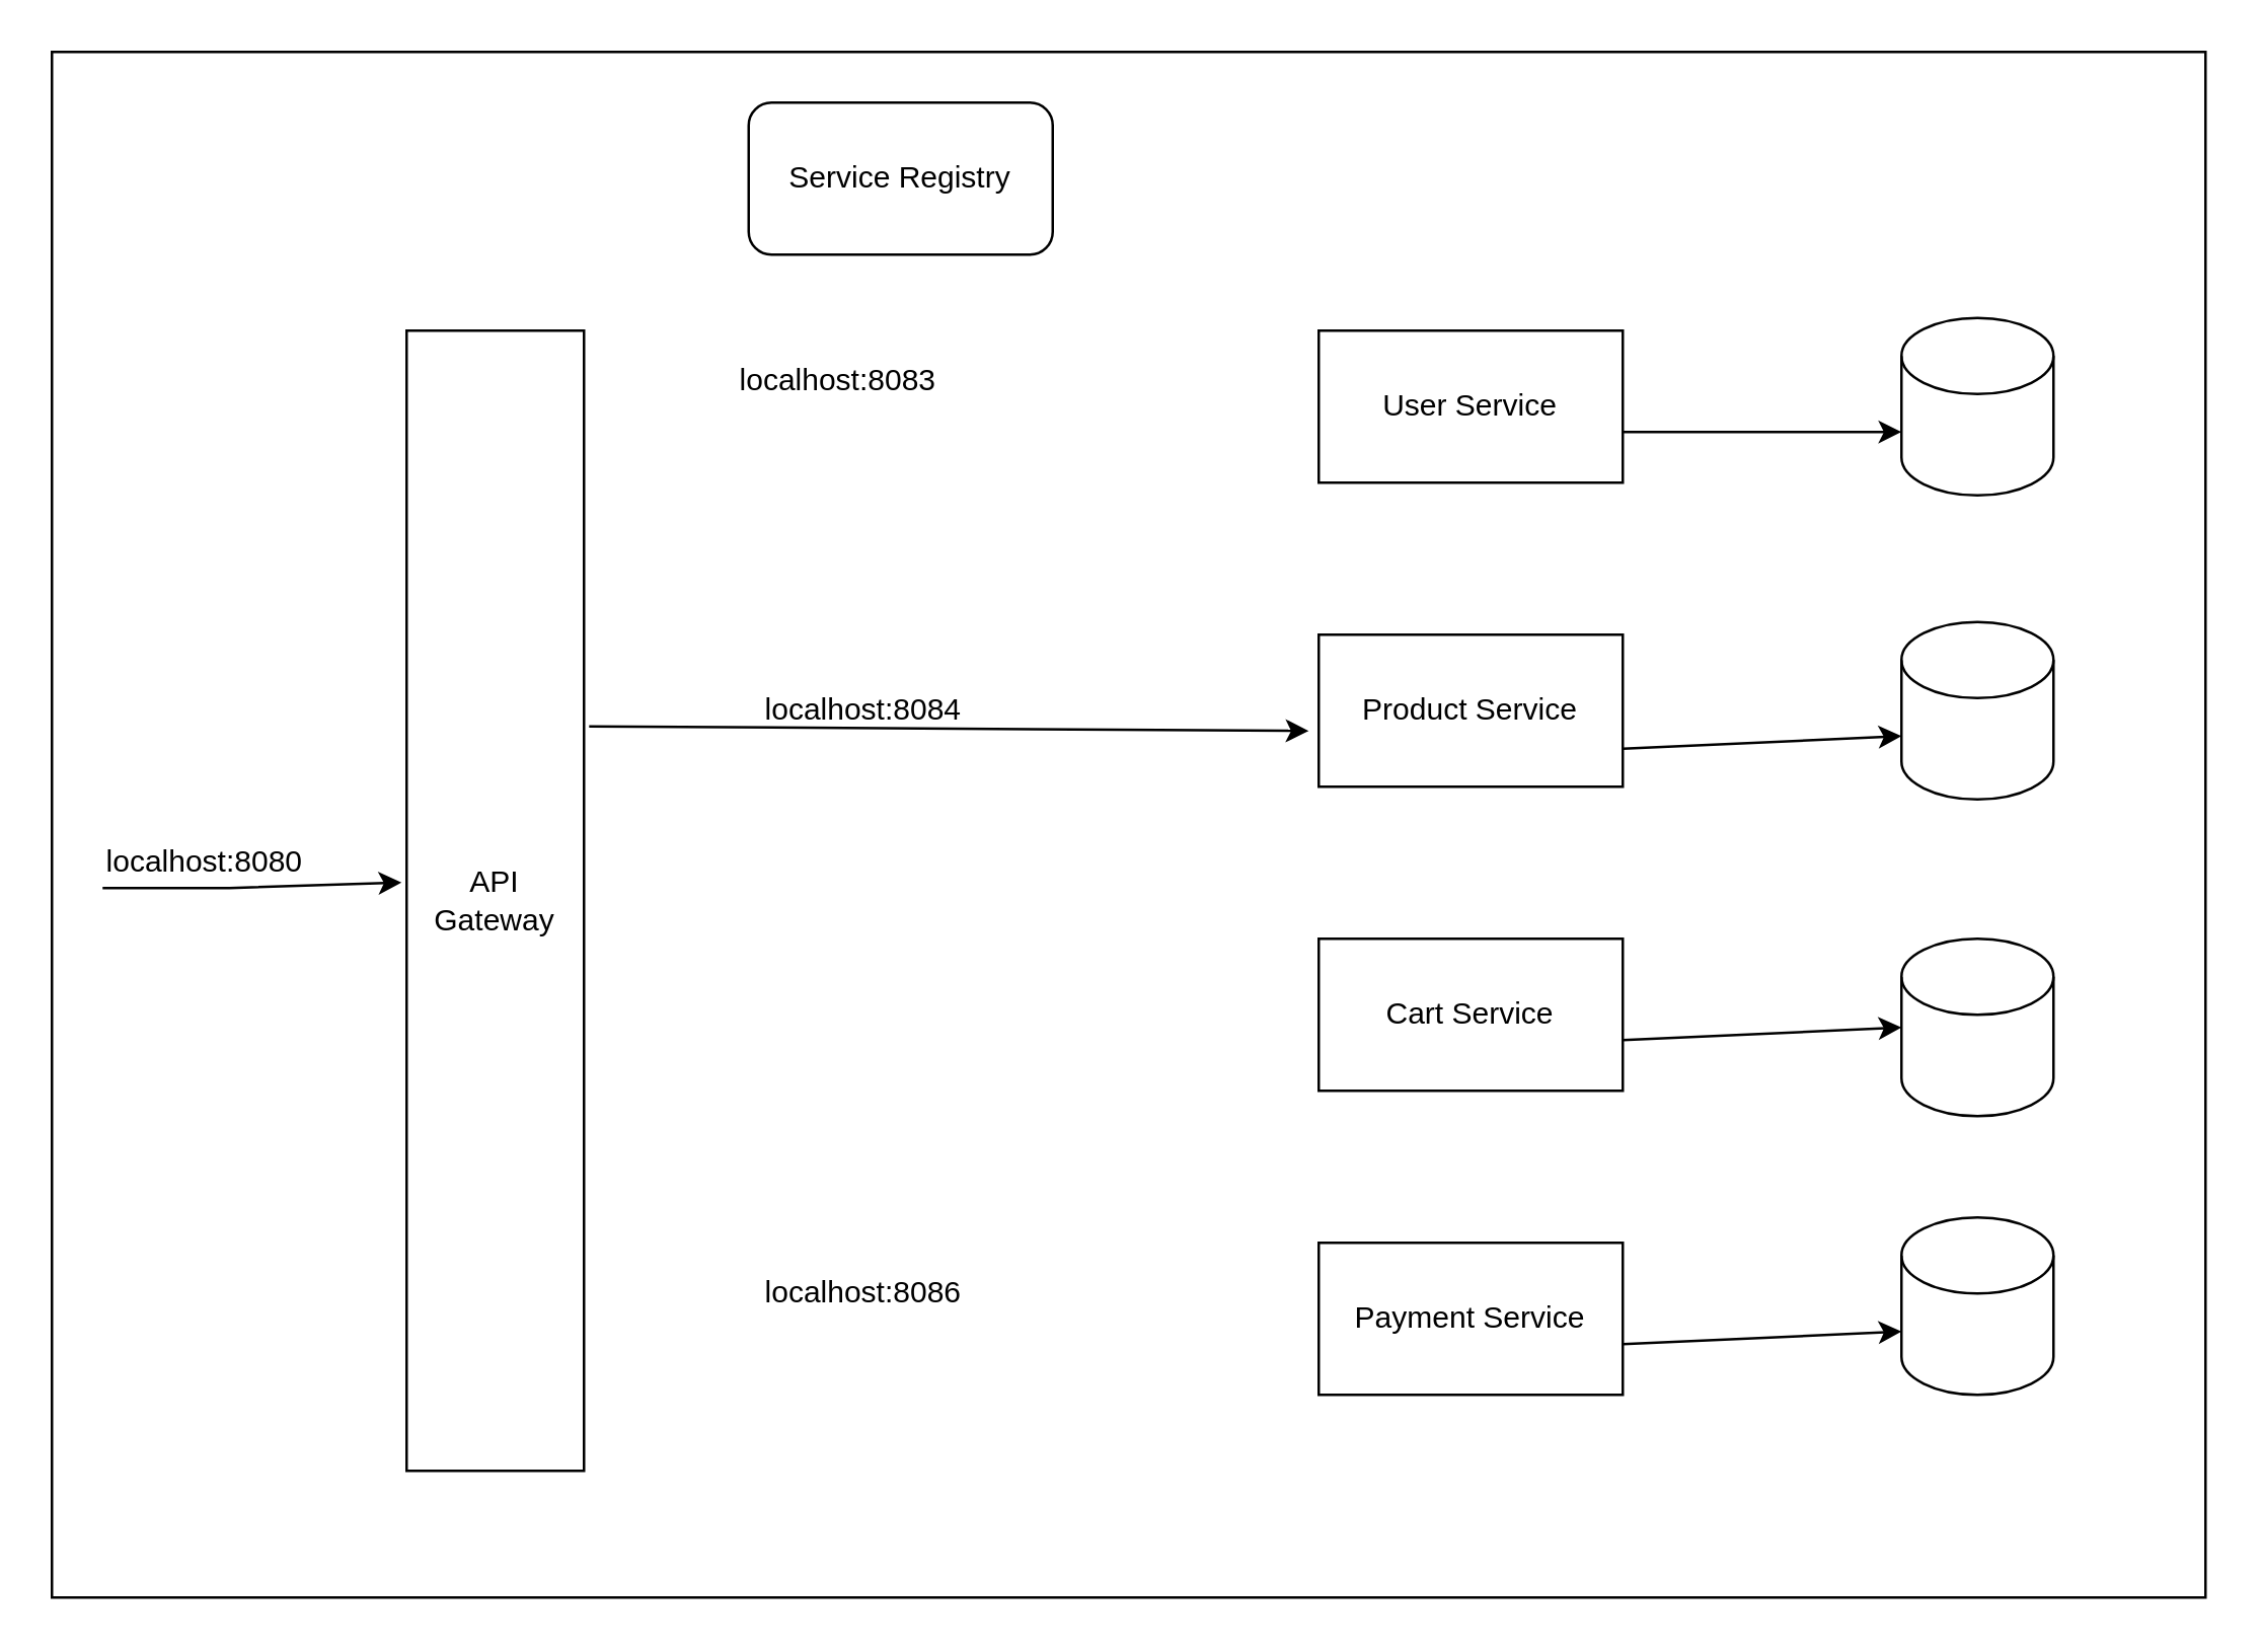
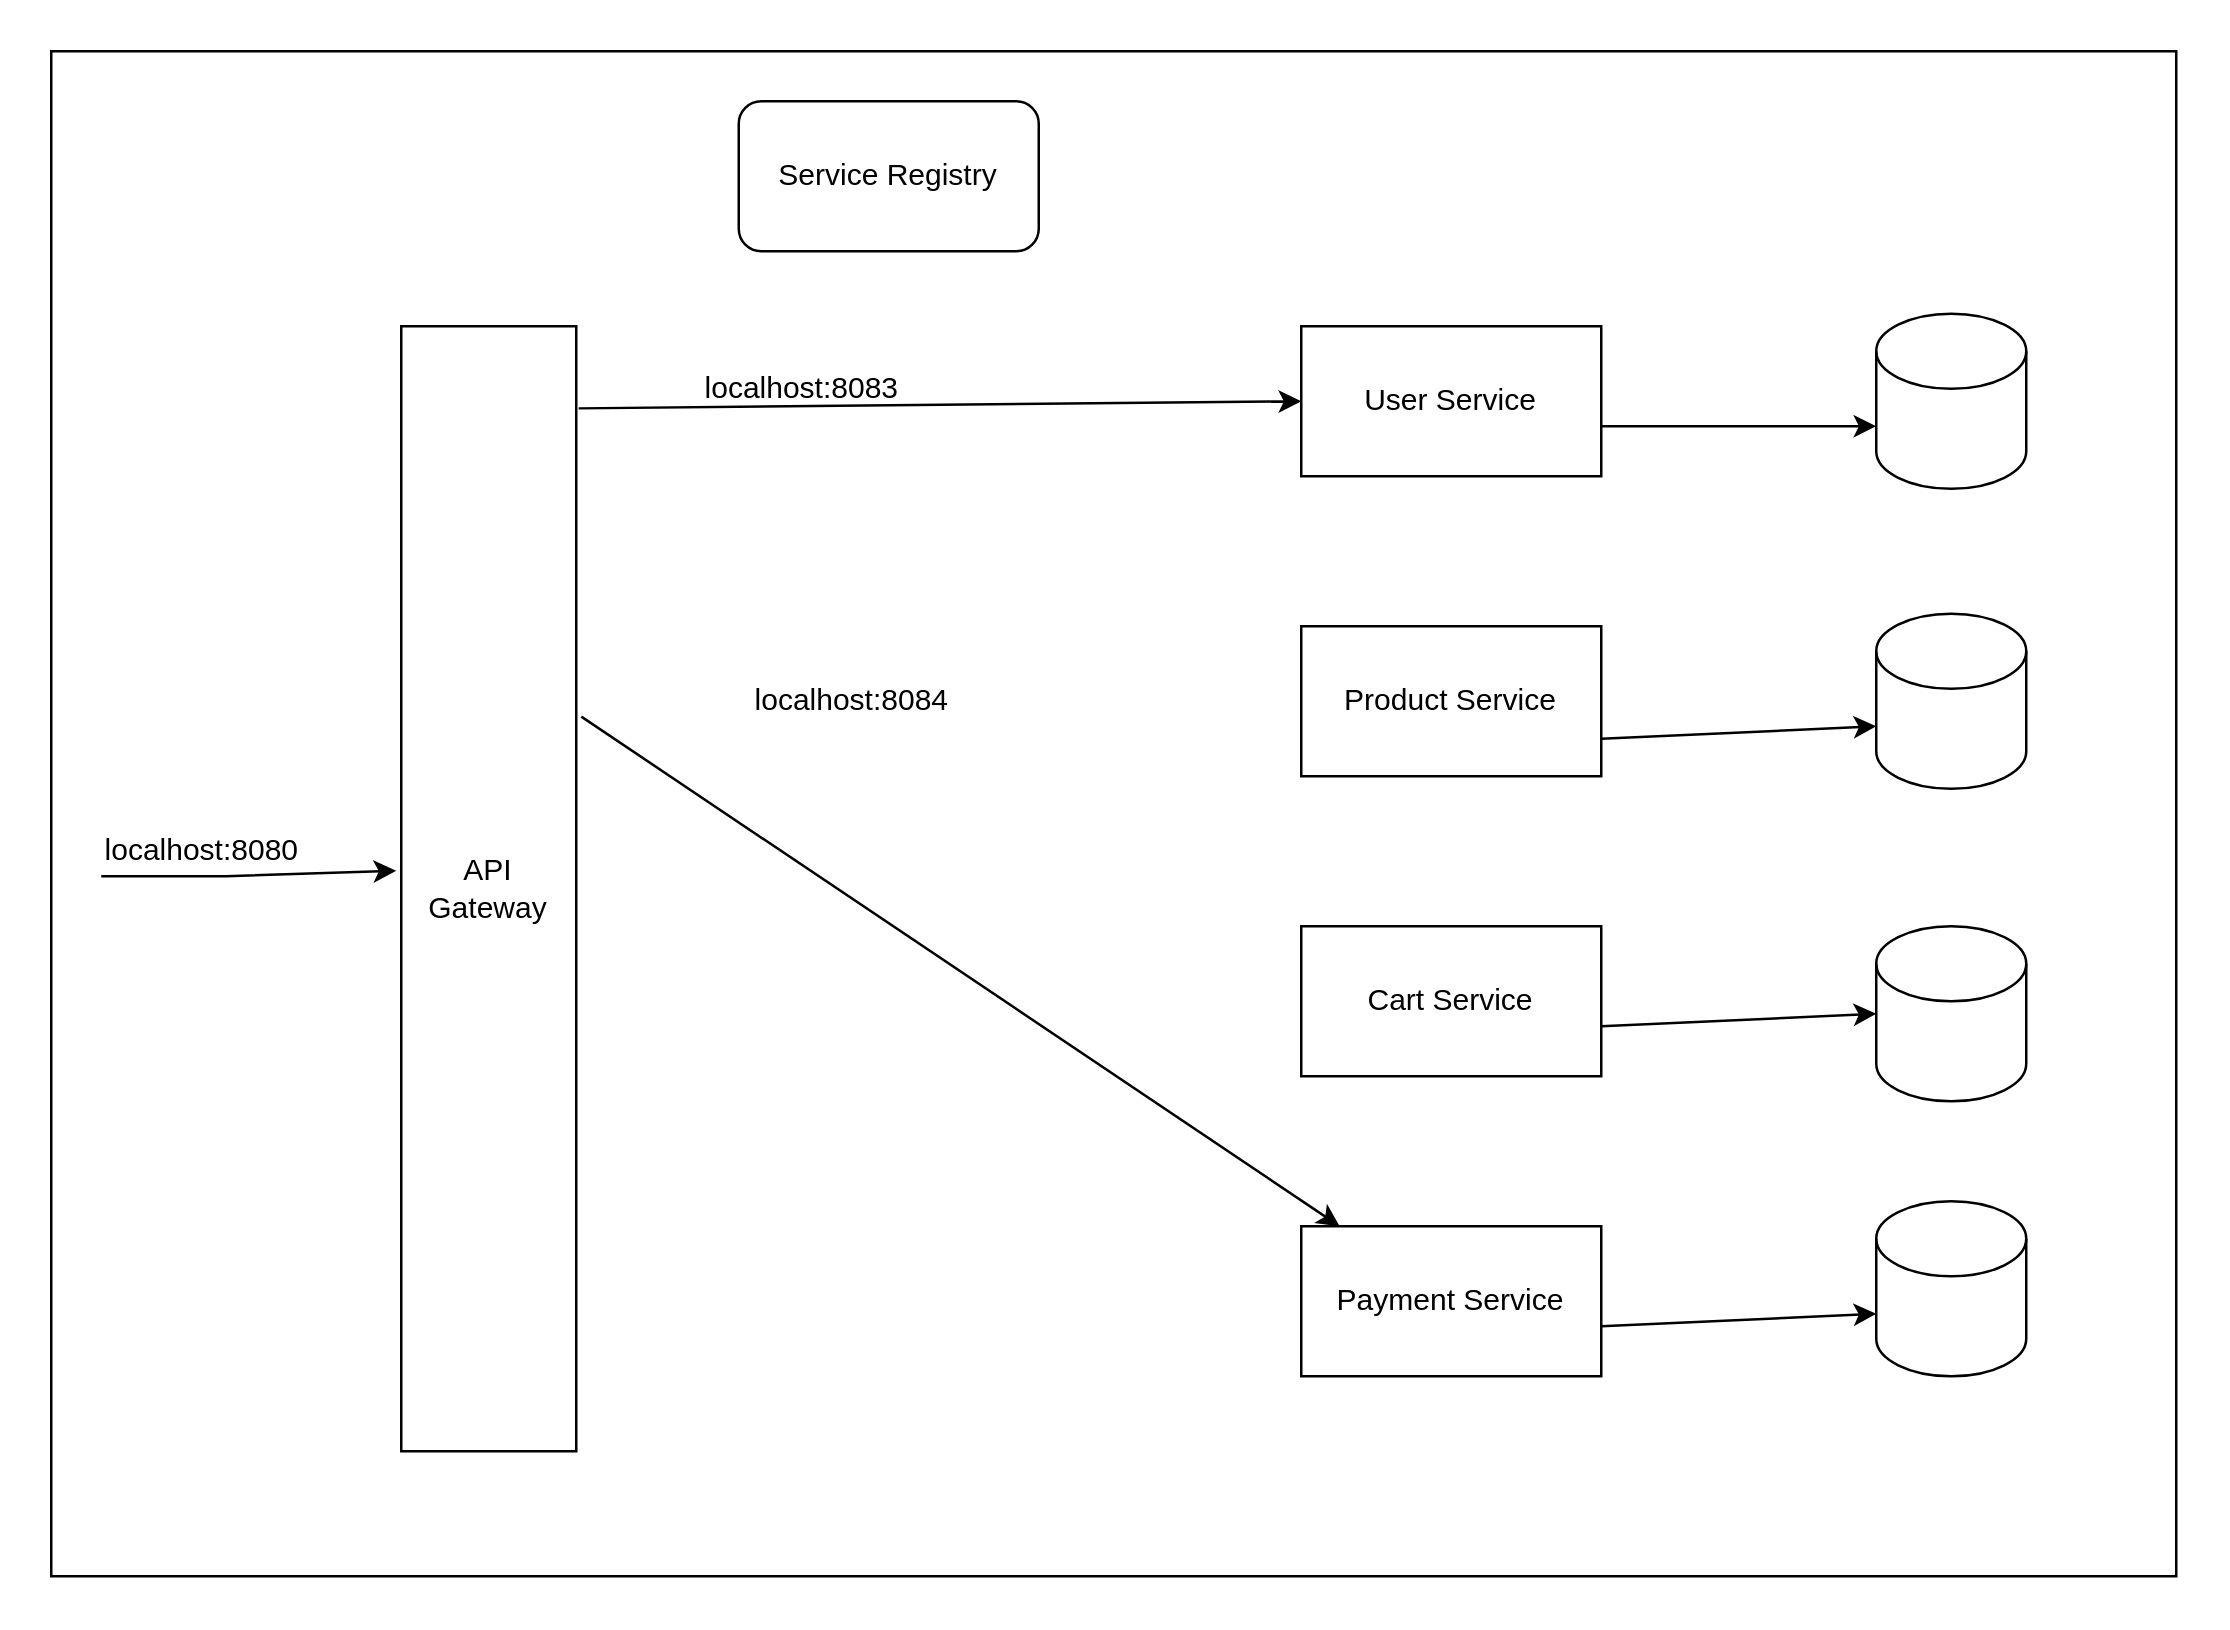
  <mxCell id="0" />
  <mxCell id="1" parent="0" />
  <mxCell id="2" value="" style="rounded=0;whiteSpace=wrap;html=1;" vertex="1" parent="1"><mxGeometry width="850" height="610" as="geometry" x="20" y="20" /></mxCell>
  <mxCell id="3" value="API&lt;br&gt;Gateway" style="rounded=0;whiteSpace=wrap;html=1;" vertex="1" parent="1"><mxGeometry x="160" y="130" width="70" height="450" as="geometry" /></mxCell>
  <mxCell id="4" value="User Service" style="rounded=0;whiteSpace=wrap;html=1;" vertex="1" parent="1"><mxGeometry x="520" y="130" width="120" height="60" as="geometry" /></mxCell>
  <mxCell id="5" value="Product Service" style="rounded=0;whiteSpace=wrap;html=1;" vertex="1" parent="1"><mxGeometry x="520" y="250" width="120" height="60" as="geometry" /></mxCell>
  <mxCell id="6" value="Cart Service" style="rounded=0;whiteSpace=wrap;html=1;" vertex="1" parent="1"><mxGeometry x="520" y="370" width="120" height="60" as="geometry" /></mxCell>
  <mxCell id="7" value="Payment Service" style="rounded=0;whiteSpace=wrap;html=1;" vertex="1" parent="1"><mxGeometry x="520" y="490" width="120" height="60" as="geometry" /></mxCell>
  <mxCell id="8" value="" style="endArrow=classic;html=1;rounded=0;entryX=-0.029;entryY=0.484;entryDx=0;entryDy=0;entryPerimeter=0;" edge="1" parent="1" target="3"><mxGeometry width="50" height="50" relative="1" as="geometry"><mxPoint x="40" y="350" as="sourcePoint" /><mxPoint x="120" y="320" as="targetPoint" /><Array as="points"><mxPoint x="90" y="350" /></Array></mxGeometry></mxCell>
  <mxCell id="9" value="localhost:8080" style="text;html=1;align=center;verticalAlign=middle;resizable=0;points=[];autosize=1;strokeColor=none;fillColor=none;" vertex="1" parent="1"><mxGeometry x="35" y="330" width="90" height="20" as="geometry" /></mxCell>
- <mxCell id="11" value="" style="endArrow=classic;html=1;rounded=0;exitX=1.029;exitY=0.347;exitDx=0;exitDy=0;exitPerimeter=0;entryX=-0.033;entryY=0.633;entryDx=0;entryDy=0;entryPerimeter=0;" edge="1" parent="1" source="3" target="5"><mxGeometry width="50" height="50" relative="1" as="geometry"><mxPoint x="410" y="390" as="sourcePoint" /><mxPoint x="460" y="340" as="targetPoint" /></mxGeometry></mxCell>
- <mxCell id="12" value="localhost:8083" style="text;html=1;align=center;verticalAlign=middle;resizable=0;points=[];autosize=1;strokeColor=none;fillColor=none;" vertex="1" parent="1"><mxGeometry x="285" y="140" width="90" height="20" as="geometry" /></mxCell>
+ <mxCell id="10" value="" style="endArrow=classic;html=1;rounded=0;entryX=0;entryY=0.5;entryDx=0;entryDy=0;exitX=1.014;exitY=0.073;exitDx=0;exitDy=0;exitPerimeter=0;" edge="1" parent="1" source="3" target="4"><mxGeometry width="50" height="50" relative="1" as="geometry"><mxPoint x="230" y="200" as="sourcePoint" /><mxPoint x="280" y="150" as="targetPoint" /><Array as="points" /></mxGeometry></mxCell>
+ <mxCell id="11" value="" style="endArrow=classic;html=1;rounded=0;exitX=1.029;exitY=0.347;exitDx=0;exitDy=0;exitPerimeter=0;" edge="1" parent="1" source="3" target="7"><mxGeometry width="50" height="50" relative="1" as="geometry"><mxPoint x="410" y="390" as="sourcePoint" /><mxPoint x="460" y="340" as="targetPoint" /></mxGeometry></mxCell>
+ <mxCell id="12" value="localhost:8083" style="text;html=1;align=center;verticalAlign=middle;resizable=0;points=[];autosize=1;strokeColor=none;fillColor=none;" vertex="1" parent="1"><mxGeometry x="275" y="145" width="90" height="20" as="geometry" /></mxCell>
  <mxCell id="13" value="localhost:8084" style="text;html=1;align=center;verticalAlign=middle;resizable=0;points=[];autosize=1;strokeColor=none;fillColor=none;" vertex="1" parent="1"><mxGeometry x="295" y="270" width="90" height="20" as="geometry" /></mxCell>
- <mxCell id="14" value="localhost:8086" style="text;html=1;align=center;verticalAlign=middle;resizable=0;points=[];autosize=1;strokeColor=none;fillColor=none;" vertex="1" parent="1"><mxGeometry x="295" y="500" width="90" height="20" as="geometry" /></mxCell>
  <mxCell id="15" value="" style="shape=cylinder3;whiteSpace=wrap;html=1;boundedLbl=1;backgroundOutline=1;size=15;" vertex="1" parent="1"><mxGeometry x="750" y="125" width="60" height="70" as="geometry" /></mxCell>
  <mxCell id="16" value="" style="shape=cylinder3;whiteSpace=wrap;html=1;boundedLbl=1;backgroundOutline=1;size=15;" vertex="1" parent="1"><mxGeometry x="750" y="245" width="60" height="70" as="geometry" /></mxCell>
  <mxCell id="17" value="" style="shape=cylinder3;whiteSpace=wrap;html=1;boundedLbl=1;backgroundOutline=1;size=15;" vertex="1" parent="1"><mxGeometry x="750" y="370" width="60" height="70" as="geometry" /></mxCell>
  <mxCell id="18" value="" style="shape=cylinder3;whiteSpace=wrap;html=1;boundedLbl=1;backgroundOutline=1;size=15;" vertex="1" parent="1"><mxGeometry x="750" y="480" width="60" height="70" as="geometry" /></mxCell>
  <mxCell id="19" value="" style="endArrow=classic;html=1;rounded=0;entryX=0;entryY=0;entryDx=0;entryDy=45;entryPerimeter=0;" edge="1" parent="1" target="15"><mxGeometry width="50" height="50" relative="1" as="geometry"><mxPoint x="640" y="170" as="sourcePoint" /><mxPoint x="690" y="120" as="targetPoint" /></mxGeometry></mxCell>
  <mxCell id="20" value="" style="endArrow=classic;html=1;rounded=0;entryX=0;entryY=0;entryDx=0;entryDy=45;entryPerimeter=0;exitX=1;exitY=0.75;exitDx=0;exitDy=0;" edge="1" parent="1" source="5" target="16"><mxGeometry width="50" height="50" relative="1" as="geometry"><mxPoint x="640" y="295" as="sourcePoint" /><mxPoint x="690" y="245" as="targetPoint" /></mxGeometry></mxCell>
  <mxCell id="21" value="" style="endArrow=classic;html=1;rounded=0;entryX=0;entryY=0.5;entryDx=0;entryDy=0;entryPerimeter=0;" edge="1" parent="1" target="17"><mxGeometry width="50" height="50" relative="1" as="geometry"><mxPoint x="640" y="410" as="sourcePoint" /><mxPoint x="690" y="360" as="targetPoint" /></mxGeometry></mxCell>
  <mxCell id="22" value="" style="endArrow=classic;html=1;rounded=0;entryX=0;entryY=0;entryDx=0;entryDy=45;entryPerimeter=0;" edge="1" parent="1" target="18"><mxGeometry width="50" height="50" relative="1" as="geometry"><mxPoint x="640" y="530" as="sourcePoint" /><mxPoint x="690" y="480" as="targetPoint" /></mxGeometry></mxCell>
  <mxCell id="23" value="Service Registry" style="rounded=1;whiteSpace=wrap;html=1;" vertex="1" parent="1"><mxGeometry x="295" y="40" width="120" height="60" as="geometry" /></mxCell>
